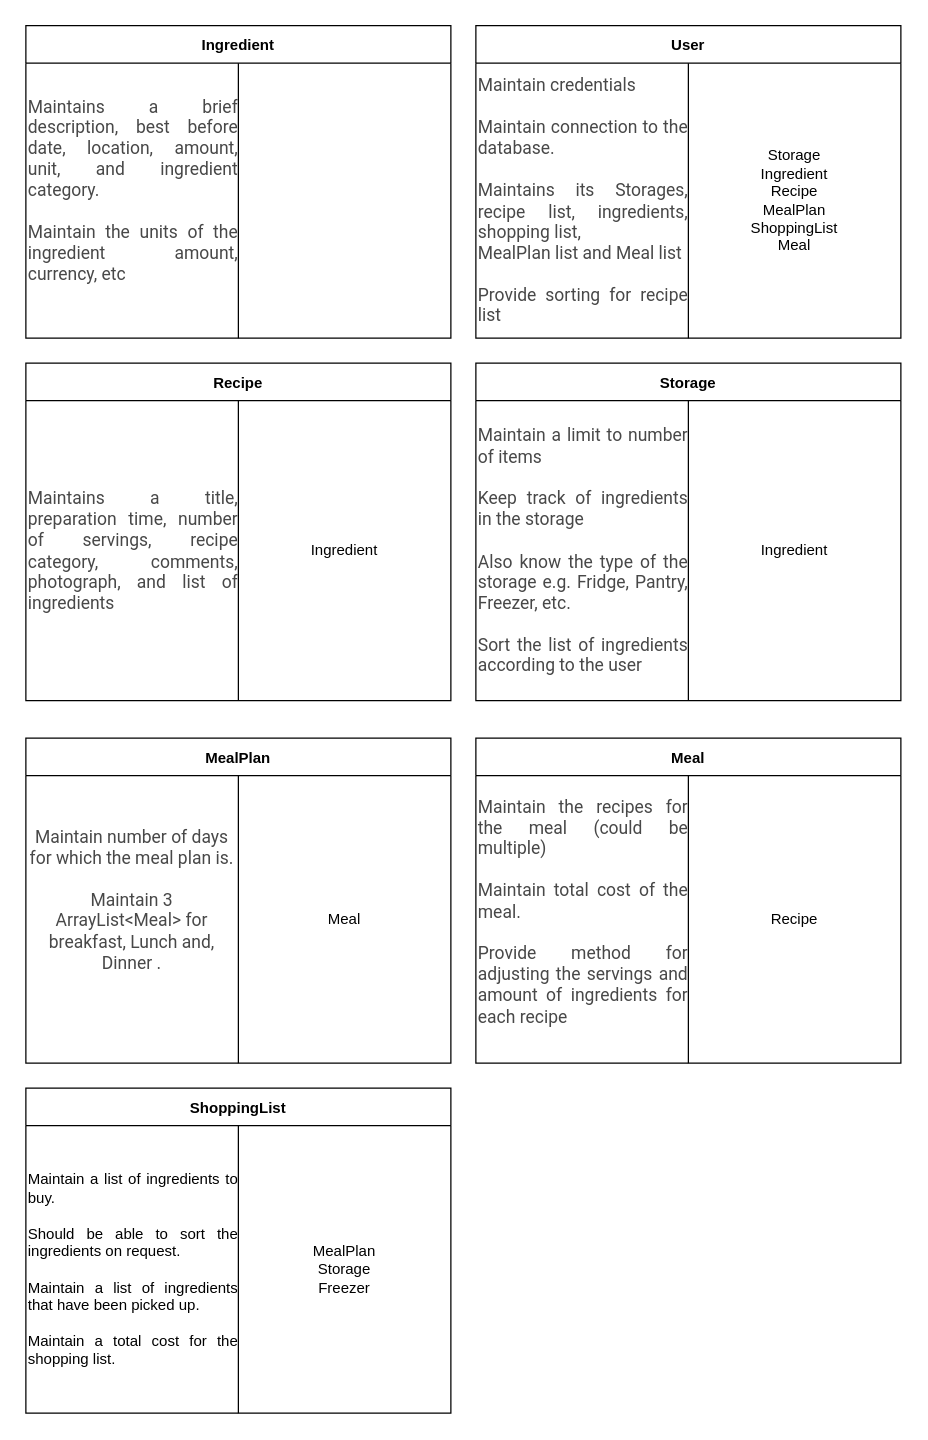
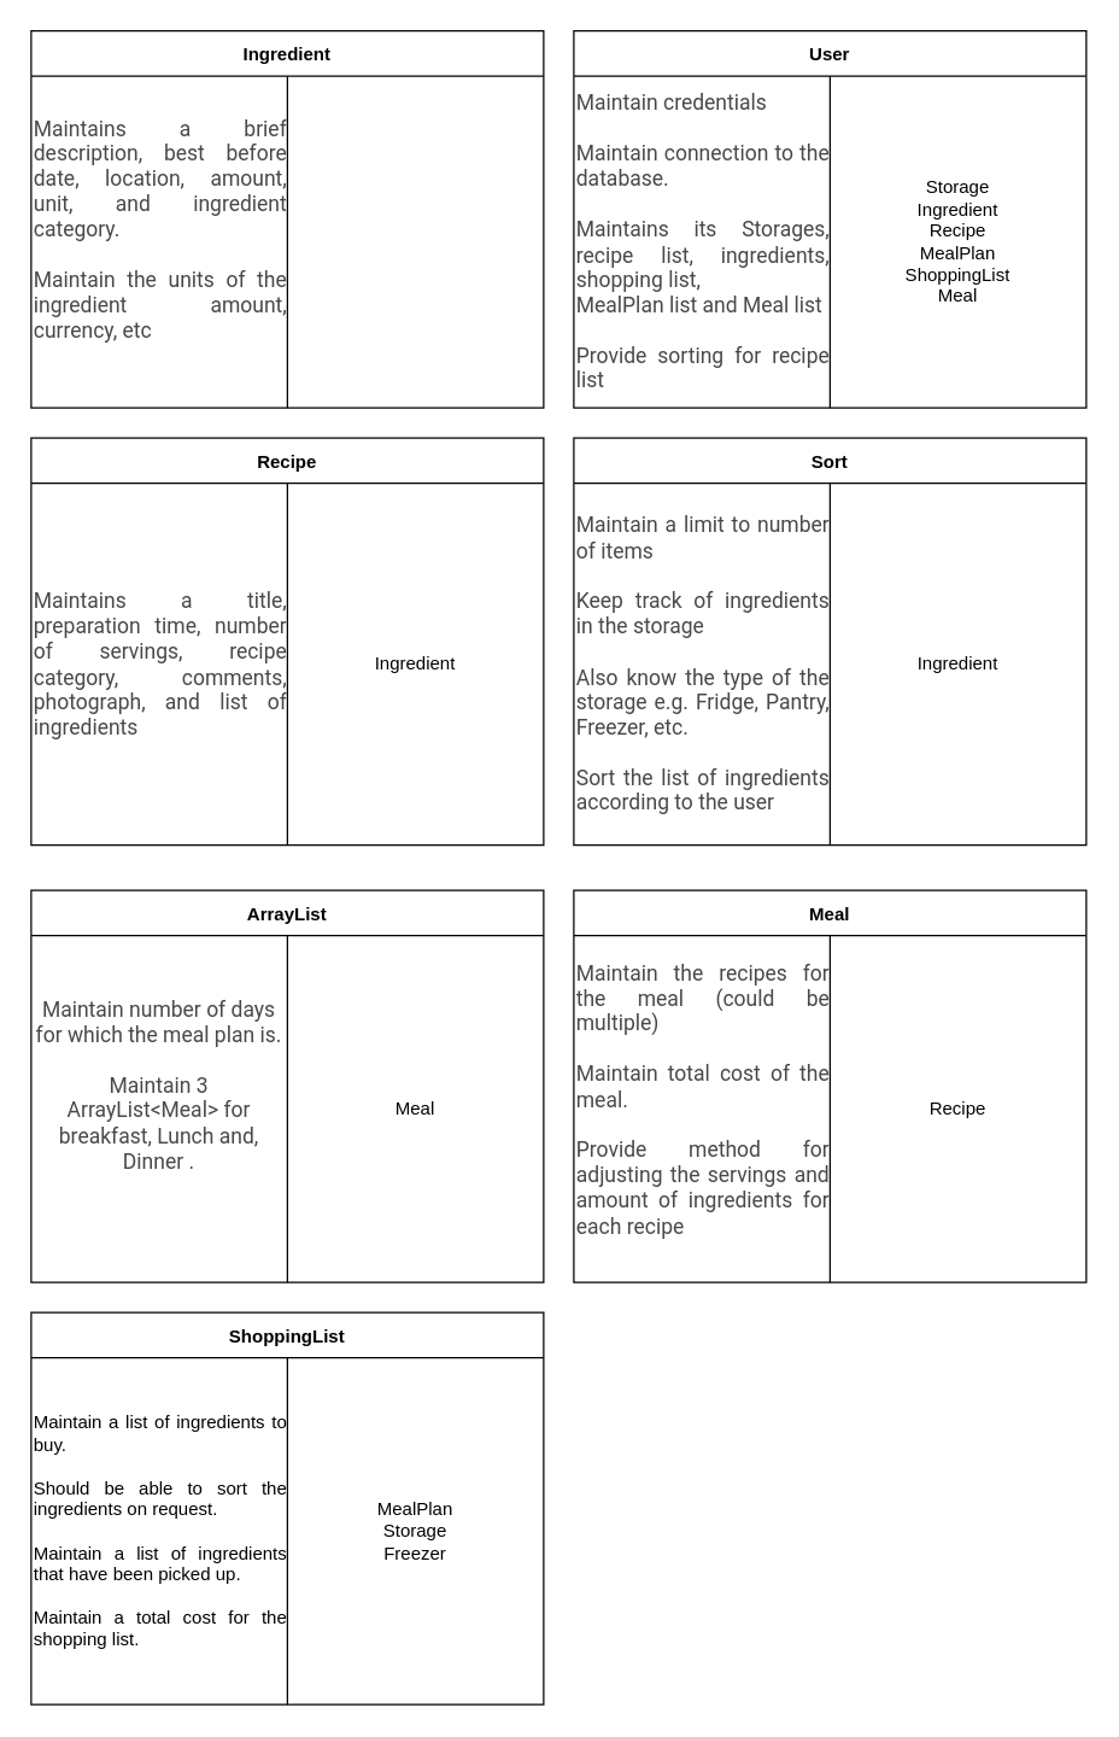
  <mxCell id="0" />
  <mxCell id="1" parent="0" />
  <mxCell id="2" value="Ingredient" style="shape=table;startSize=30;container=1;collapsible=0;childLayout=tableLayout;fontStyle=1;align=center;" vertex="1" parent="1"><mxGeometry x="20" y="20" width="340" height="250" as="geometry" /></mxCell>
  <mxCell id="3" value="" style="shape=tableRow;horizontal=0;startSize=0;swimlaneHead=0;swimlaneBody=0;top=0;left=0;bottom=0;right=0;collapsible=0;dropTarget=0;fillColor=none;points=[[0,0.5],[1,0.5]];portConstraint=eastwest;" vertex="1" parent="2"><mxGeometry y="30" width="340" height="220" as="geometry" /></mxCell>
  <mxCell id="4" value="&lt;div style=&quot;text-align: justify;&quot;&gt;&lt;span style=&quot;background-color: transparent; color: rgb(72, 72, 72); font-family: Roboto, sans-serif; font-size: 10.5pt;&quot;&gt;Maintains a brief description, best before date, location, amount, unit, and ingredient category.&lt;/span&gt;&lt;/div&gt;&lt;span id=&quot;docs-internal-guid-831c10d0-7fff-d609-e910-c6cc9567190d&quot;&gt;&lt;div style=&quot;text-align: justify;&quot;&gt;&lt;font face=&quot;Roboto, sans-serif&quot; color=&quot;#484848&quot;&gt;&lt;span style=&quot;font-size: 14px;&quot;&gt;&lt;br&gt;&lt;/span&gt;&lt;/font&gt;&lt;/div&gt;&lt;span style=&quot;background-color: transparent; font-variant-numeric: normal; font-variant-east-asian: normal; vertical-align: baseline; font-size: 14px;&quot;&gt;&lt;div style=&quot;text-align: justify;&quot;&gt;&lt;font face=&quot;Roboto, sans-serif&quot; color=&quot;#484848&quot;&gt;Maintain the units of the ingredient amount, currency, etc&lt;/font&gt;&lt;/div&gt;&lt;div style=&quot;text-align: justify;&quot;&gt;&lt;br&gt;&lt;/div&gt;&lt;/span&gt;&lt;/span&gt;" style="shape=partialRectangle;html=1;whiteSpace=wrap;connectable=0;fillColor=none;top=0;left=0;bottom=0;right=0;overflow=hidden;align=left;" vertex="1" parent="3"><mxGeometry width="170" height="220" as="geometry"><mxRectangle width="170" height="220" as="alternateBounds" /></mxGeometry></mxCell>
  <mxCell id="5" value="" style="shape=partialRectangle;html=1;whiteSpace=wrap;connectable=0;fillColor=none;top=0;left=0;bottom=0;right=0;overflow=hidden;" vertex="1" parent="3"><mxGeometry x="170" width="170" height="220" as="geometry"><mxRectangle width="170" height="220" as="alternateBounds" /></mxGeometry></mxCell>
  <mxCell id="6" value="Recipe" style="shape=table;startSize=30;container=1;collapsible=0;childLayout=tableLayout;fontStyle=1;align=center;" vertex="1" parent="1"><mxGeometry x="20" y="290" width="340" height="270" as="geometry" /></mxCell>
  <mxCell id="7" value="" style="shape=tableRow;horizontal=0;startSize=0;swimlaneHead=0;swimlaneBody=0;top=0;left=0;bottom=0;right=0;collapsible=0;dropTarget=0;fillColor=none;points=[[0,0.5],[1,0.5]];portConstraint=eastwest;" vertex="1" parent="6"><mxGeometry y="30" width="340" height="240" as="geometry" /></mxCell>
  <mxCell id="8" value="&lt;div style=&quot;text-align: justify;&quot;&gt;&lt;span id=&quot;docs-internal-guid-57518e0c-7fff-3451-dbf2-70813eec5fe9&quot;&gt;&lt;span style=&quot;font-size: 10.5pt; font-family: Roboto, sans-serif; color: rgb(72, 72, 72); background-color: transparent; font-variant-numeric: normal; font-variant-east-asian: normal; vertical-align: baseline;&quot;&gt;Maintains a title, preparation time, number of servings, recipe category, comments, photograph, and list of ingredients&lt;/span&gt;&lt;/span&gt;&lt;br&gt;&lt;/div&gt;" style="shape=partialRectangle;html=1;whiteSpace=wrap;connectable=0;fillColor=none;top=0;left=0;bottom=0;right=0;overflow=hidden;align=left;" vertex="1" parent="7"><mxGeometry width="170" height="240" as="geometry"><mxRectangle width="170" height="240" as="alternateBounds" /></mxGeometry></mxCell>
  <mxCell id="9" value="Ingredient" style="shape=partialRectangle;html=1;whiteSpace=wrap;connectable=0;fillColor=none;top=0;left=0;bottom=0;right=0;overflow=hidden;" vertex="1" parent="7"><mxGeometry x="170" width="170" height="240" as="geometry"><mxRectangle width="170" height="240" as="alternateBounds" /></mxGeometry></mxCell>
  <mxCell id="10" value="User" style="shape=table;startSize=30;container=1;collapsible=0;childLayout=tableLayout;fontStyle=1;align=center;" vertex="1" parent="1"><mxGeometry x="380" y="20" width="340" height="250" as="geometry" /></mxCell>
  <mxCell id="11" value="" style="shape=tableRow;horizontal=0;startSize=0;swimlaneHead=0;swimlaneBody=0;top=0;left=0;bottom=0;right=0;collapsible=0;dropTarget=0;fillColor=none;points=[[0,0.5],[1,0.5]];portConstraint=eastwest;" vertex="1" parent="10"><mxGeometry y="30" width="340" height="220" as="geometry" /></mxCell>
  <mxCell id="12" value="&lt;div style=&quot;text-align: justify;&quot;&gt;&lt;font face=&quot;Roboto, sans-serif&quot; color=&quot;#484848&quot;&gt;&lt;span style=&quot;font-size: 14px;&quot;&gt;Maintain credentials&lt;/span&gt;&lt;/font&gt;&lt;/div&gt;&lt;div style=&quot;text-align: justify;&quot;&gt;&lt;font face=&quot;Roboto, sans-serif&quot; color=&quot;#484848&quot;&gt;&lt;span style=&quot;font-size: 14px;&quot;&gt;&lt;br&gt;&lt;/span&gt;&lt;/font&gt;&lt;/div&gt;&lt;div style=&quot;text-align: justify;&quot;&gt;&lt;font face=&quot;Roboto, sans-serif&quot; color=&quot;#484848&quot;&gt;&lt;span style=&quot;font-size: 14px;&quot;&gt;Maintain connection to the database.&lt;/span&gt;&lt;/font&gt;&lt;/div&gt;&lt;div style=&quot;text-align: justify;&quot;&gt;&lt;span&gt;&lt;span style=&quot;font-size: 10.5pt; font-family: Roboto, sans-serif; color: rgb(72, 72, 72); background-color: transparent; font-variant-numeric: normal; font-variant-east-asian: normal; vertical-align: baseline;&quot;&gt;&lt;br&gt;&lt;/span&gt;&lt;/span&gt;&lt;/div&gt;&lt;div style=&quot;text-align: justify;&quot;&gt;&lt;span id=&quot;docs-internal-guid-57518e0c-7fff-3451-dbf2-70813eec5fe9&quot;&gt;&lt;span style=&quot;font-size: 10.5pt; font-family: Roboto, sans-serif; color: rgb(72, 72, 72); background-color: transparent; font-variant-numeric: normal; font-variant-east-asian: normal; vertical-align: baseline;&quot;&gt;Maintains its Storages, recipe list, ingredients, shopping list,&amp;nbsp;&lt;/span&gt;&lt;/span&gt;&lt;/div&gt;&lt;div style=&quot;text-align: justify;&quot;&gt;&lt;span&gt;&lt;span style=&quot;font-size: 10.5pt; font-family: Roboto, sans-serif; color: rgb(72, 72, 72); background-color: transparent; font-variant-numeric: normal; font-variant-east-asian: normal; vertical-align: baseline;&quot;&gt;MealPlan list and Meal list&lt;/span&gt;&lt;/span&gt;&lt;/div&gt;&lt;div style=&quot;text-align: justify;&quot;&gt;&lt;span&gt;&lt;span style=&quot;font-size: 10.5pt; font-family: Roboto, sans-serif; color: rgb(72, 72, 72); background-color: transparent; font-variant-numeric: normal; font-variant-east-asian: normal; vertical-align: baseline;&quot;&gt;&lt;br&gt;&lt;/span&gt;&lt;/span&gt;&lt;/div&gt;&lt;div style=&quot;text-align: justify;&quot;&gt;&lt;span&gt;&lt;span style=&quot;font-size: 10.5pt; font-family: Roboto, sans-serif; color: rgb(72, 72, 72); background-color: transparent; font-variant-numeric: normal; font-variant-east-asian: normal; vertical-align: baseline;&quot;&gt;Provide sorting for recipe list&lt;/span&gt;&lt;/span&gt;&lt;/div&gt;" style="shape=partialRectangle;html=1;whiteSpace=wrap;connectable=0;fillColor=none;top=0;left=0;bottom=0;right=0;overflow=hidden;align=left;" vertex="1" parent="11"><mxGeometry width="170" height="220" as="geometry"><mxRectangle width="170" height="220" as="alternateBounds" /></mxGeometry></mxCell>
  <mxCell id="13" value="Storage&lt;br&gt;Ingredient&lt;br&gt;Recipe&lt;br&gt;MealPlan&lt;br&gt;ShoppingList&lt;br&gt;Meal" style="shape=partialRectangle;html=1;whiteSpace=wrap;connectable=0;fillColor=none;top=0;left=0;bottom=0;right=0;overflow=hidden;" vertex="1" parent="11"><mxGeometry x="170" width="170" height="220" as="geometry"><mxRectangle width="170" height="220" as="alternateBounds" /></mxGeometry></mxCell>
- <mxCell id="14" value="Storage" style="shape=table;startSize=30;container=1;collapsible=0;childLayout=tableLayout;fontStyle=1;align=center;" vertex="1" parent="1"><mxGeometry x="380" y="290" width="340" height="270" as="geometry" /></mxCell>
+ <mxCell id="14" value="Sort" style="shape=table;startSize=30;container=1;collapsible=0;childLayout=tableLayout;fontStyle=1;align=center;" vertex="1" parent="1"><mxGeometry x="380" y="290" width="340" height="270" as="geometry" /></mxCell>
  <mxCell id="15" value="" style="shape=tableRow;horizontal=0;startSize=0;swimlaneHead=0;swimlaneBody=0;top=0;left=0;bottom=0;right=0;collapsible=0;dropTarget=0;fillColor=none;points=[[0,0.5],[1,0.5]];portConstraint=eastwest;" vertex="1" parent="14"><mxGeometry y="30" width="340" height="240" as="geometry" /></mxCell>
  <mxCell id="16" value="&lt;div style=&quot;text-align: justify;&quot;&gt;&lt;span id=&quot;docs-internal-guid-57518e0c-7fff-3451-dbf2-70813eec5fe9&quot;&gt;&lt;span style=&quot;font-size: 10.5pt; font-family: Roboto, sans-serif; color: rgb(72, 72, 72); background-color: transparent; font-variant-numeric: normal; font-variant-east-asian: normal; vertical-align: baseline;&quot;&gt;Maintain a limit to number of items&lt;/span&gt;&lt;/span&gt;&lt;br&gt;&lt;/div&gt;&lt;div style=&quot;text-align: justify;&quot;&gt;&lt;span&gt;&lt;span style=&quot;font-size: 10.5pt; font-family: Roboto, sans-serif; color: rgb(72, 72, 72); background-color: transparent; font-variant-numeric: normal; font-variant-east-asian: normal; vertical-align: baseline;&quot;&gt;&lt;br&gt;&lt;/span&gt;&lt;/span&gt;&lt;/div&gt;&lt;div style=&quot;text-align: justify;&quot;&gt;&lt;span&gt;&lt;span style=&quot;font-size: 10.5pt; font-family: Roboto, sans-serif; color: rgb(72, 72, 72); background-color: transparent; font-variant-numeric: normal; font-variant-east-asian: normal; vertical-align: baseline;&quot;&gt;Keep track of ingredients in the storage&lt;/span&gt;&lt;/span&gt;&lt;/div&gt;&lt;div style=&quot;text-align: justify;&quot;&gt;&lt;span&gt;&lt;span style=&quot;font-size: 10.5pt; font-family: Roboto, sans-serif; color: rgb(72, 72, 72); background-color: transparent; font-variant-numeric: normal; font-variant-east-asian: normal; vertical-align: baseline;&quot;&gt;&lt;br&gt;&lt;/span&gt;&lt;/span&gt;&lt;/div&gt;&lt;div style=&quot;text-align: justify;&quot;&gt;&lt;span&gt;&lt;span style=&quot;font-size: 10.5pt; font-family: Roboto, sans-serif; color: rgb(72, 72, 72); background-color: transparent; font-variant-numeric: normal; font-variant-east-asian: normal; vertical-align: baseline;&quot;&gt;Also know the type of the storage e.g. Fridge, Pantry, Freezer, etc.&lt;/span&gt;&lt;/span&gt;&lt;/div&gt;&lt;div style=&quot;text-align: justify;&quot;&gt;&lt;span&gt;&lt;span style=&quot;font-size: 10.5pt; font-family: Roboto, sans-serif; color: rgb(72, 72, 72); background-color: transparent; font-variant-numeric: normal; font-variant-east-asian: normal; vertical-align: baseline;&quot;&gt;&lt;br&gt;&lt;/span&gt;&lt;/span&gt;&lt;/div&gt;&lt;div style=&quot;text-align: justify;&quot;&gt;&lt;span&gt;&lt;span style=&quot;font-size: 10.5pt; font-family: Roboto, sans-serif; color: rgb(72, 72, 72); background-color: transparent; font-variant-numeric: normal; font-variant-east-asian: normal; vertical-align: baseline;&quot;&gt;Sort the list of ingredients according to the user&lt;/span&gt;&lt;/span&gt;&lt;/div&gt;" style="shape=partialRectangle;html=1;whiteSpace=wrap;connectable=0;fillColor=none;top=0;left=0;bottom=0;right=0;overflow=hidden;align=left;" vertex="1" parent="15"><mxGeometry width="170" height="240" as="geometry"><mxRectangle width="170" height="240" as="alternateBounds" /></mxGeometry></mxCell>
  <mxCell id="17" value="Ingredient&lt;br&gt;" style="shape=partialRectangle;html=1;whiteSpace=wrap;connectable=0;fillColor=none;top=0;left=0;bottom=0;right=0;overflow=hidden;align=center;" vertex="1" parent="15"><mxGeometry x="170" width="170" height="240" as="geometry"><mxRectangle width="170" height="240" as="alternateBounds" /></mxGeometry></mxCell>
- <mxCell id="18" value="MealPlan" style="shape=table;startSize=30;container=1;collapsible=0;childLayout=tableLayout;fontStyle=1;align=center;" vertex="1" parent="1"><mxGeometry x="20" y="590" width="340" height="260" as="geometry" /></mxCell>
+ <mxCell id="18" value="ArrayList" style="shape=table;startSize=30;container=1;collapsible=0;childLayout=tableLayout;fontStyle=1;align=center;" vertex="1" parent="1"><mxGeometry x="20" y="590" width="340" height="260" as="geometry" /></mxCell>
  <mxCell id="19" value="" style="shape=tableRow;horizontal=0;startSize=0;swimlaneHead=0;swimlaneBody=0;top=0;left=0;bottom=0;right=0;collapsible=0;dropTarget=0;fillColor=none;points=[[0,0.5],[1,0.5]];portConstraint=eastwest;" vertex="1" parent="18"><mxGeometry y="30" width="340" height="230" as="geometry" /></mxCell>
  <mxCell id="20" value="&lt;div style=&quot;&quot;&gt;&lt;font face=&quot;Roboto, sans-serif&quot; color=&quot;#484848&quot;&gt;&lt;span style=&quot;font-size: 14px;&quot;&gt;Maintain number of days for which the meal plan is.&lt;/span&gt;&lt;/font&gt;&lt;/div&gt;&lt;div style=&quot;&quot;&gt;&lt;font face=&quot;Roboto, sans-serif&quot; color=&quot;#484848&quot;&gt;&lt;span style=&quot;font-size: 14px;&quot;&gt;&lt;br&gt;&lt;/span&gt;&lt;/font&gt;&lt;/div&gt;&lt;div style=&quot;&quot;&gt;&lt;font face=&quot;Roboto, sans-serif&quot; color=&quot;#484848&quot;&gt;&lt;span style=&quot;font-size: 14px;&quot;&gt;Maintain 3 ArrayList&amp;lt;Meal&amp;gt; for breakfast, Lunch and, Dinner .&lt;/span&gt;&lt;/font&gt;&lt;/div&gt;&lt;div style=&quot;&quot;&gt;&lt;font face=&quot;Roboto, sans-serif&quot; color=&quot;#484848&quot;&gt;&lt;span style=&quot;font-size: 14px;&quot;&gt;&lt;br&gt;&lt;/span&gt;&lt;/font&gt;&lt;/div&gt;&lt;div style=&quot;&quot;&gt;&lt;br&gt;&lt;/div&gt;" style="shape=partialRectangle;html=1;whiteSpace=wrap;connectable=0;fillColor=none;top=0;left=0;bottom=0;right=0;overflow=hidden;align=center;" vertex="1" parent="19"><mxGeometry width="170" height="230" as="geometry"><mxRectangle width="170" height="230" as="alternateBounds" /></mxGeometry></mxCell>
  <mxCell id="21" value="Meal" style="shape=partialRectangle;html=1;whiteSpace=wrap;connectable=0;fillColor=none;top=0;left=0;bottom=0;right=0;overflow=hidden;" vertex="1" parent="19"><mxGeometry x="170" width="170" height="230" as="geometry"><mxRectangle width="170" height="230" as="alternateBounds" /></mxGeometry></mxCell>
  <mxCell id="22" value="Meal" style="shape=table;startSize=30;container=1;collapsible=0;childLayout=tableLayout;fontStyle=1;align=center;" vertex="1" parent="1"><mxGeometry x="380" y="590" width="340" height="260" as="geometry" /></mxCell>
  <mxCell id="23" value="" style="shape=tableRow;horizontal=0;startSize=0;swimlaneHead=0;swimlaneBody=0;top=0;left=0;bottom=0;right=0;collapsible=0;dropTarget=0;fillColor=none;points=[[0,0.5],[1,0.5]];portConstraint=eastwest;" vertex="1" parent="22"><mxGeometry y="30" width="340" height="230" as="geometry" /></mxCell>
  <mxCell id="24" value="&lt;div style=&quot;text-align: justify;&quot;&gt;&lt;br&gt;&lt;/div&gt;&lt;div style=&quot;text-align: justify;&quot;&gt;&lt;font face=&quot;Roboto, sans-serif&quot; color=&quot;#484848&quot;&gt;&lt;span style=&quot;font-size: 14px;&quot;&gt;Maintain the recipes for the meal (could be multiple)&lt;/span&gt;&lt;/font&gt;&lt;/div&gt;&lt;div style=&quot;text-align: justify;&quot;&gt;&lt;font face=&quot;Roboto, sans-serif&quot; color=&quot;#484848&quot;&gt;&lt;span style=&quot;font-size: 14px;&quot;&gt;&lt;br&gt;&lt;/span&gt;&lt;/font&gt;&lt;/div&gt;&lt;div style=&quot;text-align: justify;&quot;&gt;&lt;font face=&quot;Roboto, sans-serif&quot; color=&quot;#484848&quot;&gt;&lt;span style=&quot;font-size: 14px;&quot;&gt;Maintain total cost of the meal.&lt;/span&gt;&lt;/font&gt;&lt;/div&gt;&lt;div style=&quot;text-align: justify;&quot;&gt;&lt;font face=&quot;Roboto, sans-serif&quot; color=&quot;#484848&quot;&gt;&lt;span style=&quot;font-size: 14px;&quot;&gt;&lt;br&gt;&lt;/span&gt;&lt;/font&gt;&lt;/div&gt;&lt;div style=&quot;text-align: justify;&quot;&gt;&lt;span style=&quot;color: rgb(72, 72, 72); font-family: Roboto, sans-serif; font-size: 14px; text-align: center;&quot;&gt;Provide method for adjusting the servings and amount of ingredients for each recipe&lt;/span&gt;&lt;font face=&quot;Roboto, sans-serif&quot; color=&quot;#484848&quot;&gt;&lt;span style=&quot;font-size: 14px;&quot;&gt;&lt;br&gt;&lt;/span&gt;&lt;/font&gt;&lt;/div&gt;&lt;div style=&quot;text-align: justify;&quot;&gt;&lt;font face=&quot;Roboto, sans-serif&quot; color=&quot;#484848&quot;&gt;&lt;span style=&quot;font-size: 14px;&quot;&gt;&lt;br&gt;&lt;/span&gt;&lt;/font&gt;&lt;/div&gt;&lt;div style=&quot;text-align: justify;&quot;&gt;&lt;font face=&quot;Roboto, sans-serif&quot; color=&quot;#484848&quot;&gt;&lt;span style=&quot;font-size: 14px;&quot;&gt;&lt;br&gt;&lt;/span&gt;&lt;/font&gt;&lt;/div&gt;" style="shape=partialRectangle;html=1;whiteSpace=wrap;connectable=0;fillColor=none;top=0;left=0;bottom=0;right=0;overflow=hidden;align=left;" vertex="1" parent="23"><mxGeometry width="170" height="230" as="geometry"><mxRectangle width="170" height="230" as="alternateBounds" /></mxGeometry></mxCell>
  <mxCell id="25" value="Recipe" style="shape=partialRectangle;html=1;whiteSpace=wrap;connectable=0;fillColor=none;top=0;left=0;bottom=0;right=0;overflow=hidden;" vertex="1" parent="23"><mxGeometry x="170" width="170" height="230" as="geometry"><mxRectangle width="170" height="230" as="alternateBounds" /></mxGeometry></mxCell>
  <mxCell id="26" value="ShoppingList" style="shape=table;startSize=30;container=1;collapsible=0;childLayout=tableLayout;fontStyle=1;align=center;" vertex="1" parent="1"><mxGeometry x="20" y="870" width="340" height="260" as="geometry" /></mxCell>
  <mxCell id="27" value="" style="shape=tableRow;horizontal=0;startSize=0;swimlaneHead=0;swimlaneBody=0;top=0;left=0;bottom=0;right=0;collapsible=0;dropTarget=0;fillColor=none;points=[[0,0.5],[1,0.5]];portConstraint=eastwest;" vertex="1" parent="26"><mxGeometry y="30" width="340" height="230" as="geometry" /></mxCell>
  <mxCell id="28" value="&lt;div style=&quot;text-align: justify;&quot;&gt;Maintain a list of ingredients to buy.&lt;/div&gt;&lt;div style=&quot;text-align: justify;&quot;&gt;&lt;br&gt;&lt;/div&gt;&lt;div style=&quot;text-align: justify;&quot;&gt;Should be able to sort the ingredients on request.&lt;/div&gt;&lt;div style=&quot;text-align: justify;&quot;&gt;&lt;br&gt;&lt;/div&gt;&lt;div style=&quot;text-align: justify;&quot;&gt;Maintain a list of ingredients that have been picked up.&lt;/div&gt;&lt;div style=&quot;text-align: justify;&quot;&gt;&lt;br&gt;&lt;/div&gt;&lt;div style=&quot;text-align: justify;&quot;&gt;Maintain a total cost for the shopping list.&lt;/div&gt;" style="shape=partialRectangle;html=1;whiteSpace=wrap;connectable=0;fillColor=none;top=0;left=0;bottom=0;right=0;overflow=hidden;align=left;" vertex="1" parent="27"><mxGeometry width="170" height="230" as="geometry"><mxRectangle width="170" height="230" as="alternateBounds" /></mxGeometry></mxCell>
  <mxCell id="29" value="MealPlan&lt;br&gt;Storage&lt;br&gt;Freezer" style="shape=partialRectangle;html=1;whiteSpace=wrap;connectable=0;fillColor=none;top=0;left=0;bottom=0;right=0;overflow=hidden;" vertex="1" parent="27"><mxGeometry x="170" width="170" height="230" as="geometry"><mxRectangle width="170" height="230" as="alternateBounds" /></mxGeometry></mxCell>
